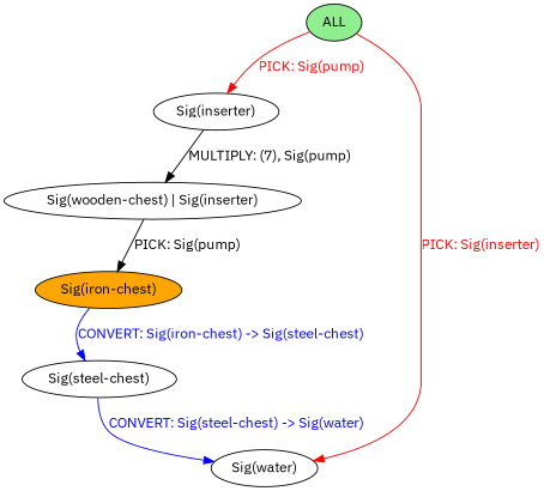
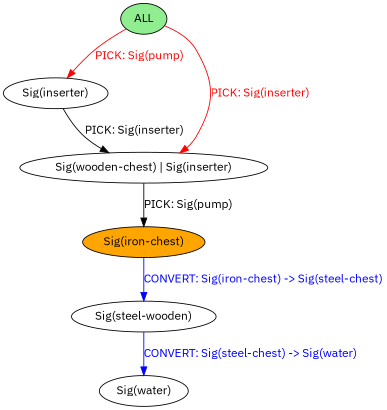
  strict digraph {
    fontname="IBM Plex Sans"
    nodesep=1
    node [fillcolor=white fontname="IBM Plex Sans" style=filled]
    edge [color=black fontcolor=black fontname="IBM Plex Sans"]
    n1 [label="Sig(inserter)"]
    n2 [label="Sig(wooden-chest) | Sig(inserter)"]
    n3 [fillcolor=orange label="Sig(iron-chest)"]
-   n4 [label="Sig(steel-chest)"]
+   n4 [label="Sig(steel-wooden)"]
    n5 [fillcolor=lightgreen label=ALL]
    n6 [label="Sig(water)"]
-   n1 -> n2 [label="MULTIPLY: (7), Sig(pump)"]
+   n1 -> n2 [label="PICK: Sig(inserter)"]
    n2 -> n3 [label="PICK: Sig(pump)"]
    n3 -> n4 [color=blue fontcolor=blue label="CONVERT: Sig(iron-chest) -> Sig(steel-chest)"]
    n4 -> n6 [color=blue fontcolor=blue label="CONVERT: Sig(steel-chest) -> Sig(water)"]
    n5 -> n1 [color=red fontcolor=red label="PICK: Sig(pump)"]
-   n5 -> n6 [color=red fontcolor=red label="PICK: Sig(inserter)"]
+   n5 -> n2 [color=red fontcolor=red label="PICK: Sig(inserter)"]
  }
